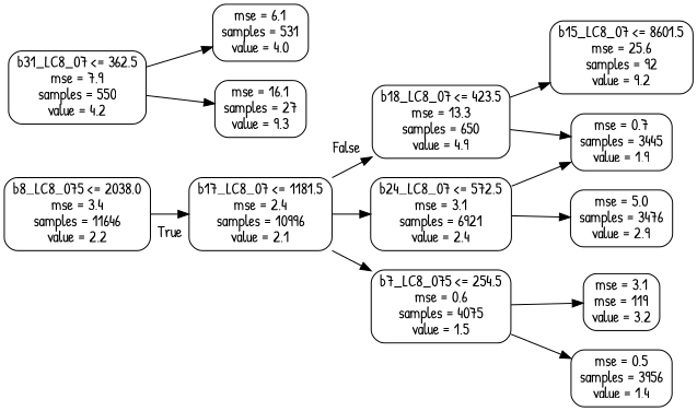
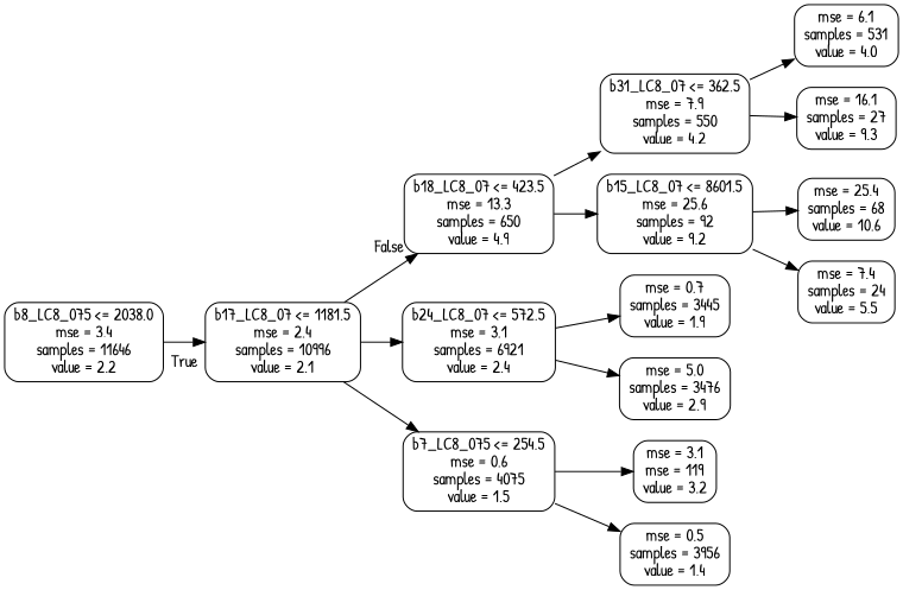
  digraph {
    fontname="Patrick Hand"
    rankdir=LR
    node [color=black fontname="Patrick Hand" shape=box style=rounded]
    edge [fontname="Patrick Hand"]
    n1 [label="b8_LC8_075 <= 2038.0\nmse = 3.4\nsamples = 11646\nvalue = 2.2"]
    n2 [label="b17_LC8_07 <= 1181.5\nmse = 2.4\nsamples = 10996\nvalue = 2.1"]
    n3 [label="b18_LC8_07 <= 423.5\nmse = 13.3\nsamples = 650\nvalue = 4.9"]
    n4 [label="b24_LC8_07 <= 572.5\nmse = 3.1\nsamples = 6921\nvalue = 2.4"]
    n5 [label="b7_LC8_075 <= 254.5\nmse = 0.6\nsamples = 4075\nvalue = 1.5"]
    n6 [label="b31_LC8_07 <= 362.5\nmse = 7.9\nsamples = 550\nvalue = 4.2"]
    n7 [label="b15_LC8_07 <= 8601.5\nmse = 25.6\nsamples = 92\nvalue = 9.2"]
    n8 [label="mse = 0.7\nsamples = 3445\nvalue = 1.9"]
    n9 [label="mse = 5.0\nsamples = 3476\nvalue = 2.9"]
    n10 [label="mse = 3.1\nmse = 119\nvalue = 3.2"]
    n11 [label="mse = 0.5\nsamples = 3956\nvalue = 1.4"]
    n12 [label="mse = 6.1\nsamples = 531\nvalue = 4.0"]
    n13 [label="mse = 16.1\nsamples = 27\nvalue = 9.3"]
+   n14 [label="mse = 25.4\nsamples = 68\nvalue = 10.6"]
+   n15 [label="mse = 7.4\nsamples = 24\nvalue = 5.5"]
    n1 -> n2 [headlabel=True labelangle=45 labeldistance=2.5]
    n2 -> n3 [headlabel=False labelangle=-45 labeldistance=2.5]
    n2 -> n4
    n2 -> n5
-   n3 -> n8
+   n3 -> n6
    n3 -> n7
    n4 -> n8
    n4 -> n9
    n5 -> n10
    n5 -> n11
    n6 -> n12
    n6 -> n13
+   n7 -> n14
+   n7 -> n15
  }
